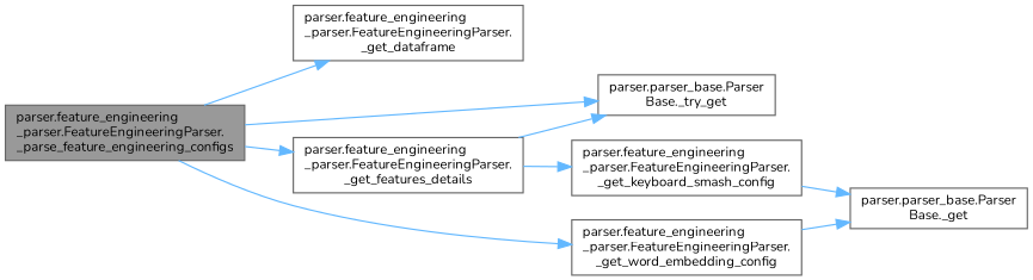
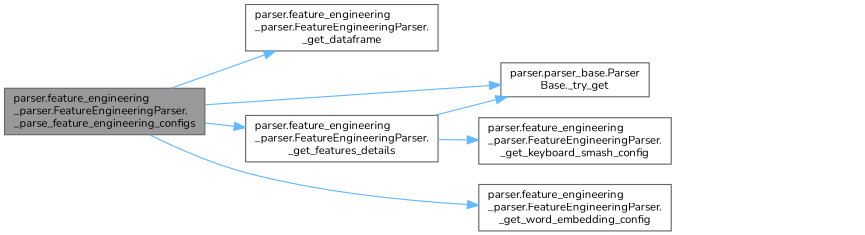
  digraph {
    rankdir=LR
    fontname=Nunito
    node [color=grey40 fillcolor=white fontname=Nunito fontsize=10 shape=box style=filled]
    edge [color=steelblue1 fontname=Nunito fontsize=10 labelfontname=Helvetica labelfontsize=10 style=solid]
    n1 [color=gray40 fillcolor=grey60 fontcolor=black height=0.2 label="parser.feature_engineering\l_parser.FeatureEngineeringParser.\l_parse_feature_engineering_configs" width=0.4]
    n2 [height=0.2 label="parser.feature_engineering\l_parser.FeatureEngineeringParser.\l_get_dataframe" width=0.4]
    n3 [height=0.2 label="parser.feature_engineering\l_parser.FeatureEngineeringParser.\l_get_features_details" width=0.4]
    n4 [height=0.2 label="parser.parser_base.Parser\lBase._try_get" width=0.4]
    n5 [height=0.2 label="parser.feature_engineering\l_parser.FeatureEngineeringParser.\l_get_word_embedding_config" width=0.4]
    n6 [height=0.2 label="parser.feature_engineering\l_parser.FeatureEngineeringParser.\l_get_keyboard_smash_config" width=0.4]
-   n7 [height=0.2 label="parser.parser_base.Parser\lBase._get" width=0.4]
    n1 -> n2
    n1 -> n3
    n1 -> n4
    n1 -> n5
    n3 -> n4
    n3 -> n6
-   n5 -> n7
-   n6 -> n7
  }
